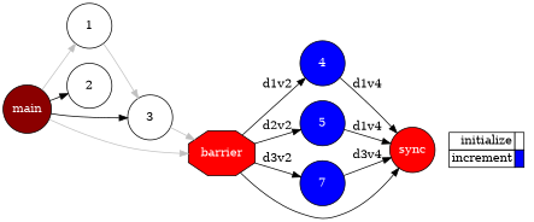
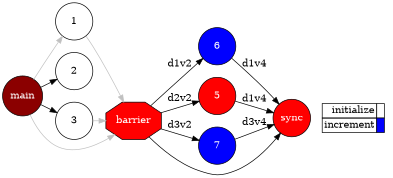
  digraph {
    compound=true
    labeljust=l
    rankdir=LR
    node [fillcolor="#ffffff" fontcolor="#FFFFFF" shape=circle style=filled]
    n1 [fillcolor="#8B0000" height=0.75 label=main]
    1 [fontcolor="#000000" height=0.75]
    2 [fontcolor="#000000" height=0.75]
    3 [fontcolor="#000000" height=0.75]
    n5 [fillcolor="#ff0000" height=0.75 label=barrier shape=octagon]
-   4 [fillcolor="#0000ff" fontcolor="#ffffff" height=0.75]
-   5 [fillcolor="#0000ff" fontcolor="#ffffff" height=0.75]
+   4 [fillcolor="#0000ff" fontcolor="#ffffff" height=0.75 label=6]
+   5 [fillcolor="#ff0000" fontcolor="#ffffff" height=0.75]
    n8 [fillcolor="#0000ff" fontcolor="#ffffff" height=0.75 label=7]
    n9 [fillcolor="#ff0000" height=0.75 label=sync]
    n10 [height=0.75 label=<       <table border="0" cellpadding="2" cellspacing="0" cellborder="1"> <tr> <td align="right">initialize</td> <td bgcolor="#ffffff">&nbsp;</td> </tr> <tr> <td align="right">increment</td> <td bgcolor="#0000ff">&nbsp;</td> </tr>       </table>     > shape=plaintext fillcolor="" fontcolor="" style=""]
    subgraph sub_1 {
      ranksep=0.20
      n1
      1
      2
      3
      n5
      4
      5
      n8
      n9
    }
    subgraph sub_2 {
      label=Legend
      rank=sink
      ranksep=0.20
      n10
    }
    n1 -> 1 [color=grey]
    n1 -> 2
    n1 -> 3
    n1 -> n5 [color=grey]
-   1 -> 3 [color=grey]
+   1 -> n5 [color=grey]
    3 -> n5 [color=grey]
    n5 -> 4 [label=d1v2]
    n5 -> 5 [label=d2v2]
    n5 -> n8 [label=d3v2]
    n5 -> n9
    4 -> n9 [label=d1v4]
    5 -> n9 [label=d1v4]
    n8 -> n9 [label=d3v4]
  }
